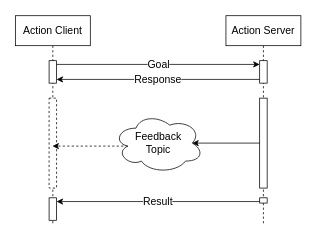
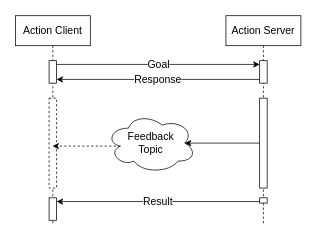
  <mxCell id="0" />
  <mxCell id="1" parent="0" />
  <mxCell id="2" value="Action Client" style="shape=umlLifeline;perimeter=lifelinePerimeter;whiteSpace=wrap;html=1;container=1;dropTarget=0;collapsible=0;recursiveResize=0;outlineConnect=0;portConstraint=eastwest;newEdgeStyle={&quot;edgeStyle&quot;:&quot;elbowEdgeStyle&quot;,&quot;elbow&quot;:&quot;vertical&quot;,&quot;curved&quot;:0,&quot;rounded&quot;:0};fontSize=14;" vertex="1" parent="1"><mxGeometry x="20" y="20" width="100" height="280" as="geometry" /></mxCell>
  <mxCell id="3" value="" style="html=1;points=[[0,0,0,0,5],[0,1,0,0,-5],[1,0,0,0,5],[1,1,0,0,-5]];perimeter=orthogonalPerimeter;outlineConnect=0;targetShapes=umlLifeline;portConstraint=eastwest;newEdgeStyle={&quot;curved&quot;:0,&quot;rounded&quot;:0};fontSize=14;" vertex="1" parent="2"><mxGeometry x="45" y="60" width="10" height="30" as="geometry" /></mxCell>
  <mxCell id="4" value="" style="html=1;points=[[0,0,0,0,5],[0,1,0,0,-5],[1,0,0,0,5],[1,1,0,0,-5]];perimeter=orthogonalPerimeter;outlineConnect=0;targetShapes=umlLifeline;portConstraint=eastwest;newEdgeStyle={&quot;curved&quot;:0,&quot;rounded&quot;:0};fontSize=14;" vertex="1" parent="2"><mxGeometry x="45" y="243" width="10" height="30" as="geometry" /></mxCell>
  <mxCell id="5" value="" style="html=1;points=[[0,0,0,0,5],[0,1,0,0,-5],[1,0,0,0,5],[1,1,0,0,-5]];perimeter=orthogonalPerimeter;outlineConnect=0;targetShapes=umlLifeline;portConstraint=eastwest;newEdgeStyle={&quot;curved&quot;:0,&quot;rounded&quot;:0};dashed=1;fontSize=14;" vertex="1" parent="2"><mxGeometry x="45" y="110" width="10" height="120" as="geometry" /></mxCell>
  <mxCell id="6" value="Action Server" style="shape=umlLifeline;perimeter=lifelinePerimeter;whiteSpace=wrap;html=1;container=1;dropTarget=0;collapsible=0;recursiveResize=0;outlineConnect=0;portConstraint=eastwest;newEdgeStyle={&quot;edgeStyle&quot;:&quot;elbowEdgeStyle&quot;,&quot;elbow&quot;:&quot;vertical&quot;,&quot;curved&quot;:0,&quot;rounded&quot;:0};fontSize=14;" vertex="1" parent="1"><mxGeometry x="301" y="20" width="100" height="280" as="geometry" /></mxCell>
  <mxCell id="7" value="" style="html=1;points=[[0,0,0,0,5],[0,1,0,0,-5],[1,0,0,0,5],[1,1,0,0,-5]];perimeter=orthogonalPerimeter;outlineConnect=0;targetShapes=umlLifeline;portConstraint=eastwest;newEdgeStyle={&quot;curved&quot;:0,&quot;rounded&quot;:0};fontSize=14;" vertex="1" parent="6"><mxGeometry x="45" y="60" width="10" height="30" as="geometry" /></mxCell>
  <mxCell id="8" value="" style="html=1;points=[[0,0,0,0,5],[0,1,0,0,-5],[1,0,0,0,5],[1,1,0,0,-5]];perimeter=orthogonalPerimeter;outlineConnect=0;targetShapes=umlLifeline;portConstraint=eastwest;newEdgeStyle={&quot;curved&quot;:0,&quot;rounded&quot;:0};fontSize=14;" vertex="1" parent="6"><mxGeometry x="45" y="110" width="10" height="120" as="geometry" /></mxCell>
  <mxCell id="9" value="Goal" style="edgeStyle=orthogonalEdgeStyle;rounded=0;orthogonalLoop=1;jettySize=auto;html=1;curved=0;exitX=1;exitY=0;exitDx=0;exitDy=5;exitPerimeter=0;entryX=0;entryY=0;entryDx=0;entryDy=5;entryPerimeter=0;fontSize=14;" edge="1" parent="1" source="3" target="7"><mxGeometry relative="1" as="geometry" /></mxCell>
  <mxCell id="10" value="Response" style="edgeStyle=orthogonalEdgeStyle;rounded=0;orthogonalLoop=1;jettySize=auto;html=1;curved=0;exitX=0;exitY=1;exitDx=0;exitDy=-5;exitPerimeter=0;entryX=1;entryY=1;entryDx=0;entryDy=-5;entryPerimeter=0;fontSize=14;" edge="1" parent="1" source="7" target="3"><mxGeometry relative="1" as="geometry" /></mxCell>
  <mxCell id="11" value="" style="html=1;points=[[0,0,0,0,5],[0,1,0,0,-5],[1,0,0,0,5],[1,1,0,0,-5]];perimeter=orthogonalPerimeter;outlineConnect=0;targetShapes=umlLifeline;portConstraint=eastwest;newEdgeStyle={&quot;curved&quot;:0,&quot;rounded&quot;:0};fontSize=14;" vertex="1" parent="1"><mxGeometry x="346" y="263" width="10" height="7" as="geometry" /></mxCell>
  <mxCell id="12" value="Result" style="edgeStyle=orthogonalEdgeStyle;rounded=0;orthogonalLoop=1;jettySize=auto;html=1;curved=0;exitX=0;exitY=0;exitDx=0;exitDy=5;exitPerimeter=0;entryX=1;entryY=0;entryDx=0;entryDy=5;entryPerimeter=0;fontSize=14;" edge="1" parent="1" source="11" target="4"><mxGeometry relative="1" as="geometry" /></mxCell>
  <mxCell id="13" style="edgeStyle=orthogonalEdgeStyle;rounded=0;orthogonalLoop=1;jettySize=auto;html=1;exitX=0.16;exitY=0.55;exitDx=0;exitDy=0;exitPerimeter=0;dashed=1;fontSize=14;" edge="1" parent="1" source="14" target="2"><mxGeometry relative="1" as="geometry"><Array as="points"><mxPoint x="121" y="194" /><mxPoint x="121" y="194" /></Array></mxGeometry></mxCell>
- <mxCell id="14" value="Feedback&lt;br style=&quot;font-size: 14px;&quot;&gt;Topic" style="ellipse;shape=cloud;whiteSpace=wrap;html=1;fontSize=14;" vertex="1" parent="1"><mxGeometry x="151" y="150" width="120" height="80" as="geometry" /></mxCell>
+ <mxCell id="14" value="Feedback&lt;br style=&quot;font-size: 14px;&quot;&gt;Topic" style="ellipse;shape=cloud;whiteSpace=wrap;html=1;fontSize=14;" vertex="1" parent="1"><mxGeometry x="141" y="150" width="120" height="80" as="geometry" /></mxCell>
  <mxCell id="15" style="edgeStyle=orthogonalEdgeStyle;rounded=0;orthogonalLoop=1;jettySize=auto;html=1;curved=0;entryX=0.875;entryY=0.5;entryDx=0;entryDy=0;entryPerimeter=0;fontSize=14;" edge="1" parent="1" source="8" target="14"><mxGeometry relative="1" as="geometry" /></mxCell>
